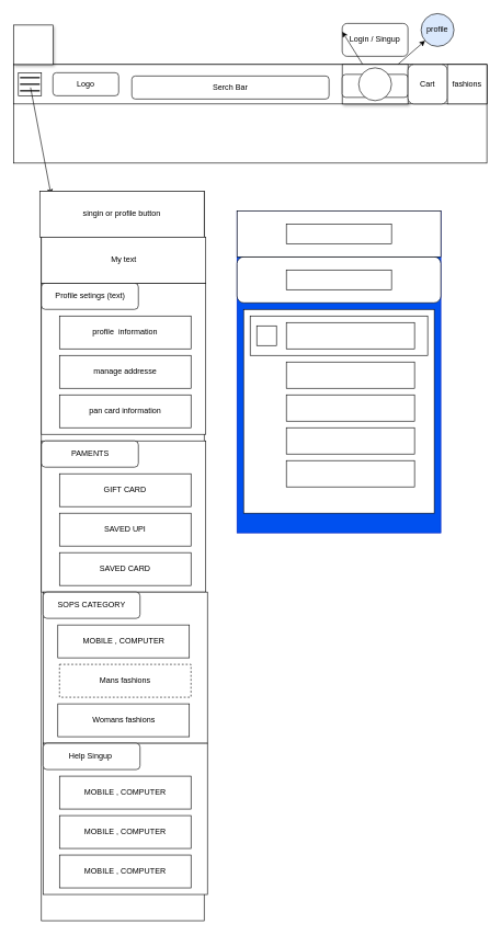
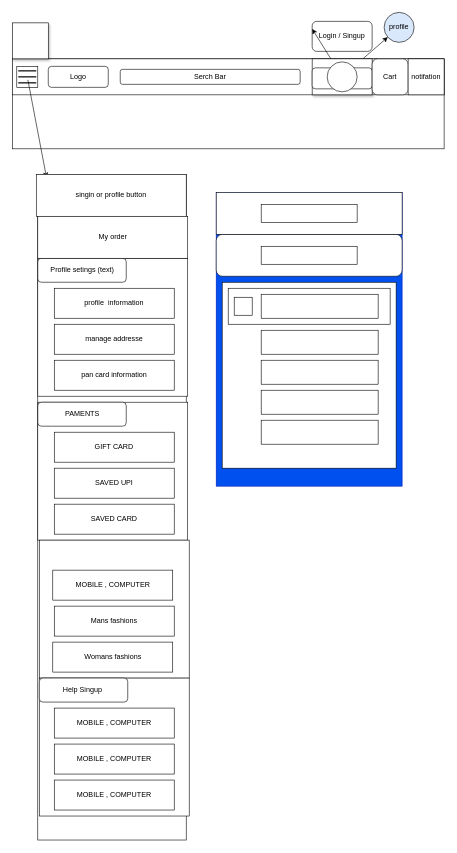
  <mxCell id="0" />
  <mxCell id="1" parent="0" />
  <mxCell id="2" value="" style="rounded=0;whiteSpace=wrap;html=1;" parent="1" vertex="1"><mxGeometry y="97.5" width="720" height="150" as="geometry" x="20" /></mxCell>
  <mxCell id="3" value="" style="rounded=0;whiteSpace=wrap;html=1;" parent="1" vertex="1"><mxGeometry y="97.5" width="720" height="60" as="geometry" x="20" /></mxCell>
  <mxCell id="4" value="" style="whiteSpace=wrap;html=1;aspect=fixed;" parent="1" vertex="1"><mxGeometry x="27.5" y="110" width="35" height="35" as="geometry" /></mxCell>
  <mxCell id="5" value="" style="line;strokeWidth=2;html=1;" parent="1" vertex="1"><mxGeometry x="30" y="107.5" width="30" height="20" as="geometry" /></mxCell>
  <mxCell id="6" style="edgeStyle=none;html=1;entryX=0.059;entryY=0.005;entryDx=0;entryDy=0;entryPerimeter=0;" edge="1" parent="1" source="7" target="21"><mxGeometry relative="1" as="geometry"><mxPoint x="90" y="280" as="targetPoint" /></mxGeometry></mxCell>
  <mxCell id="7" value="" style="line;strokeWidth=2;html=1;" parent="1" vertex="1"><mxGeometry x="30" y="122.5" width="30" height="10" as="geometry" /></mxCell>
  <mxCell id="8" value="" style="line;strokeWidth=2;html=1;" parent="1" vertex="1"><mxGeometry x="30" y="127.5" width="30" height="20" as="geometry" /></mxCell>
  <mxCell id="9" value="Logo" style="rounded=1;whiteSpace=wrap;html=1;" parent="1" vertex="1"><mxGeometry x="80" y="110" width="100" height="35" as="geometry" /></mxCell>
- <mxCell id="10" value="Serch Bar" style="rounded=1;whiteSpace=wrap;html=1;" parent="1" vertex="1"><mxGeometry x="200" y="115" width="300" height="35" as="geometry" /></mxCell>
+ <mxCell id="10" value="Serch Bar" style="rounded=1;whiteSpace=wrap;html=1;" parent="1" vertex="1"><mxGeometry x="200" y="115" width="300" height="25" as="geometry" /></mxCell>
  <mxCell id="11" value="" style="rounded=0;whiteSpace=wrap;html=1;shadow=1;" parent="1" vertex="1"><mxGeometry y="37.5" width="60" height="60" as="geometry" x="20" /></mxCell>
  <mxCell id="12" value="Login / Singup" style="rounded=1;whiteSpace=wrap;html=1;" parent="1" vertex="1"><mxGeometry x="520" y="35" width="100" height="50" as="geometry" /></mxCell>
  <mxCell id="13" value="profile" style="ellipse;whiteSpace=wrap;html=1;aspect=fixed;fillColor=#dae8fc;" parent="1" vertex="1"><mxGeometry x="640" y="20" width="50" height="50" as="geometry" /></mxCell>
  <mxCell id="14" style="edgeStyle=none;html=1;entryX=0;entryY=0.25;entryDx=0;entryDy=0;" parent="1" source="16" target="12" edge="1"><mxGeometry relative="1" as="geometry" /></mxCell>
  <mxCell id="15" style="edgeStyle=none;html=1;" parent="1" source="16" target="13" edge="1"><mxGeometry relative="1" as="geometry" /></mxCell>
  <mxCell id="16" value="" style="rounded=0;whiteSpace=wrap;html=1;shadow=1;" parent="1" vertex="1"><mxGeometry x="520" y="97.5" width="100" height="60" as="geometry" /></mxCell>
  <mxCell id="17" value="" style="rounded=1;whiteSpace=wrap;html=1;" parent="1" vertex="1"><mxGeometry x="520" y="112.5" width="100" height="35" as="geometry" /></mxCell>
  <mxCell id="18" value="" style="ellipse;whiteSpace=wrap;html=1;aspect=fixed;" parent="1" vertex="1"><mxGeometry x="545" y="102.5" width="50" height="50" as="geometry" /></mxCell>
  <mxCell id="19" value="Cart" style="whiteSpace=wrap;html=1;aspect=fixed;rounded=1;" parent="1" vertex="1"><mxGeometry x="620" y="97.5" width="60" height="60" as="geometry" /></mxCell>
- <mxCell id="20" value="fashions" style="whiteSpace=wrap;html=1;aspect=fixed;" parent="1" vertex="1"><mxGeometry x="680" y="97.5" width="60" height="60" as="geometry" /></mxCell>
+ <mxCell id="20" value="notifation" style="whiteSpace=wrap;html=1;aspect=fixed;" parent="1" vertex="1"><mxGeometry x="680" y="97.5" width="60" height="60" as="geometry" /></mxCell>
  <mxCell id="21" value="" style="rounded=0;whiteSpace=wrap;html=1;" vertex="1" parent="1"><mxGeometry x="62.5" width="247.5" height="1110" as="geometry" y="290" /></mxCell>
  <mxCell id="22" value="singin or profile button" style="rounded=0;whiteSpace=wrap;html=1;" vertex="1" parent="1"><mxGeometry x="60" width="250" height="70" as="geometry" y="290" /></mxCell>
  <mxCell id="23" value="" style="rounded=0;whiteSpace=wrap;html=1;" vertex="1" parent="1"><mxGeometry x="62.5" y="430" width="250" height="230" as="geometry" /></mxCell>
  <mxCell id="24" value="Profile setings (text)" style="rounded=1;whiteSpace=wrap;html=1;" vertex="1" parent="1"><mxGeometry x="62.5" y="430" width="147.5" height="40" as="geometry" /></mxCell>
- <mxCell id="25" value="My text" style="rounded=0;whiteSpace=wrap;html=1;" vertex="1" parent="1"><mxGeometry x="62.5" y="360" width="250" height="70" as="geometry" /></mxCell>
+ <mxCell id="25" value="My order" style="rounded=0;whiteSpace=wrap;html=1;" vertex="1" parent="1"><mxGeometry x="62.5" y="360" width="250" height="70" as="geometry" /></mxCell>
  <mxCell id="26" value="profile&amp;nbsp; information" style="rounded=0;whiteSpace=wrap;html=1;" vertex="1" parent="1"><mxGeometry x="90" y="480" width="200" height="50" as="geometry" /></mxCell>
  <mxCell id="27" value="manage addresse" style="rounded=0;whiteSpace=wrap;html=1;" vertex="1" parent="1"><mxGeometry x="90" y="540" width="200" height="50" as="geometry" /></mxCell>
  <mxCell id="28" value="pan card information" style="rounded=0;whiteSpace=wrap;html=1;" vertex="1" parent="1"><mxGeometry x="90" y="600" width="200" height="50" as="geometry" /></mxCell>
  <mxCell id="29" value="" style="rounded=0;whiteSpace=wrap;html=1;" vertex="1" parent="1"><mxGeometry x="62.5" y="670" width="250" height="230" as="geometry" /></mxCell>
  <mxCell id="30" value="PAMENTS" style="rounded=1;whiteSpace=wrap;html=1;" vertex="1" parent="1"><mxGeometry x="62.5" y="670" width="147.5" height="40" as="geometry" /></mxCell>
  <mxCell id="31" value="GIFT CARD" style="rounded=0;whiteSpace=wrap;html=1;" vertex="1" parent="1"><mxGeometry x="90" y="720" width="200" height="50" as="geometry" /></mxCell>
  <mxCell id="32" value="SAVED CARD" style="rounded=0;whiteSpace=wrap;html=1;" vertex="1" parent="1"><mxGeometry x="90" y="840" width="200" height="50" as="geometry" /></mxCell>
  <mxCell id="33" value="SAVED UPI" style="rounded=0;whiteSpace=wrap;html=1;" vertex="1" parent="1"><mxGeometry x="90" y="780" width="200" height="50" as="geometry" /></mxCell>
  <mxCell id="34" value="" style="rounded=0;whiteSpace=wrap;html=1;" vertex="1" parent="1"><mxGeometry x="65" y="900" width="250" height="230" as="geometry" /></mxCell>
- <mxCell id="35" value="SOPS CATEGORY" style="rounded=1;whiteSpace=wrap;html=1;" vertex="1" parent="1"><mxGeometry x="65" y="900" width="147.5" height="40" as="geometry" /></mxCell>
  <mxCell id="36" value="Womans fashions" style="rounded=0;whiteSpace=wrap;html=1;" vertex="1" parent="1"><mxGeometry x="87.5" y="1070" width="200" height="50" as="geometry" /></mxCell>
- <mxCell id="37" value="Mans fashions" style="rounded=0;whiteSpace=wrap;html=1;dashed=1;" vertex="1" parent="1"><mxGeometry x="90" y="1010" width="200" height="50" as="geometry" /></mxCell>
+ <mxCell id="37" value="Mans fashions" style="rounded=0;whiteSpace=wrap;html=1;" vertex="1" parent="1"><mxGeometry x="90" y="1010" width="200" height="50" as="geometry" /></mxCell>
  <mxCell id="38" value="MOBILE , COMPUTER" style="rounded=0;whiteSpace=wrap;html=1;" vertex="1" parent="1"><mxGeometry x="87.5" y="950" width="200" height="50" as="geometry" /></mxCell>
  <mxCell id="39" value="" style="rounded=0;whiteSpace=wrap;html=1;" vertex="1" parent="1"><mxGeometry x="65" y="1130" width="250" height="230" as="geometry" /></mxCell>
  <mxCell id="40" value="Help Singup&amp;nbsp;" style="rounded=1;whiteSpace=wrap;html=1;" vertex="1" parent="1"><mxGeometry x="65" y="1130" width="147.5" height="40" as="geometry" /></mxCell>
  <mxCell id="41" value="MOBILE , COMPUTER" style="rounded=0;whiteSpace=wrap;html=1;" vertex="1" parent="1"><mxGeometry x="90" y="1180" width="200" height="50" as="geometry" /></mxCell>
  <mxCell id="42" value="MOBILE , COMPUTER" style="rounded=0;whiteSpace=wrap;html=1;" vertex="1" parent="1"><mxGeometry x="90" y="1240" width="200" height="50" as="geometry" /></mxCell>
  <mxCell id="43" value="MOBILE , COMPUTER" style="rounded=0;whiteSpace=wrap;html=1;" vertex="1" parent="1"><mxGeometry x="90" y="1300" width="200" height="50" as="geometry" /></mxCell>
  <mxCell id="44" value="" style="rounded=0;whiteSpace=wrap;html=1;fillColor=#0050ef;fontColor=#ffffff;strokeColor=#001DBC;" vertex="1" parent="1"><mxGeometry x="360" y="320" width="310" height="490" as="geometry" /></mxCell>
  <mxCell id="45" value="" style="rounded=1;whiteSpace=wrap;html=1;" vertex="1" parent="1"><mxGeometry x="360" y="390" width="310" height="70" as="geometry" /></mxCell>
  <mxCell id="46" value="" style="rounded=0;whiteSpace=wrap;html=1;" vertex="1" parent="1"><mxGeometry x="435" y="410" width="160" height="30" as="geometry" /></mxCell>
  <mxCell id="47" value="" style="rounded=0;whiteSpace=wrap;html=1;" vertex="1" parent="1"><mxGeometry x="370" y="470" width="290" height="310" as="geometry" /></mxCell>
  <mxCell id="48" value="" style="rounded=0;whiteSpace=wrap;html=1;" vertex="1" parent="1"><mxGeometry x="435" y="650" width="195" height="40" as="geometry" /></mxCell>
  <mxCell id="49" value="" style="rounded=0;whiteSpace=wrap;html=1;" vertex="1" parent="1"><mxGeometry x="380" y="480" width="270" height="60" as="geometry" /></mxCell>
  <mxCell id="50" value="" style="rounded=0;whiteSpace=wrap;html=1;" vertex="1" parent="1"><mxGeometry x="435" y="550" width="195" height="40" as="geometry" /></mxCell>
  <mxCell id="51" value="" style="rounded=0;whiteSpace=wrap;html=1;" vertex="1" parent="1"><mxGeometry x="435" y="600" width="195" height="40" as="geometry" /></mxCell>
  <mxCell id="52" value="" style="rounded=0;whiteSpace=wrap;html=1;" vertex="1" parent="1"><mxGeometry x="435" y="700" width="195" height="40" as="geometry" /></mxCell>
  <mxCell id="53" value="" style="rounded=0;whiteSpace=wrap;html=1;" vertex="1" parent="1"><mxGeometry x="360" y="320" width="310" height="70" as="geometry" /></mxCell>
  <mxCell id="54" value="" style="rounded=0;whiteSpace=wrap;html=1;" vertex="1" parent="1"><mxGeometry x="435" y="340" width="160" height="30" as="geometry" /></mxCell>
  <mxCell id="55" value="" style="whiteSpace=wrap;html=1;aspect=fixed;" vertex="1" parent="1"><mxGeometry x="390" y="495" width="30" height="30" as="geometry" /></mxCell>
  <mxCell id="56" value="" style="rounded=0;whiteSpace=wrap;html=1;" vertex="1" parent="1"><mxGeometry x="435" y="490" width="195" height="40" as="geometry" /></mxCell>
